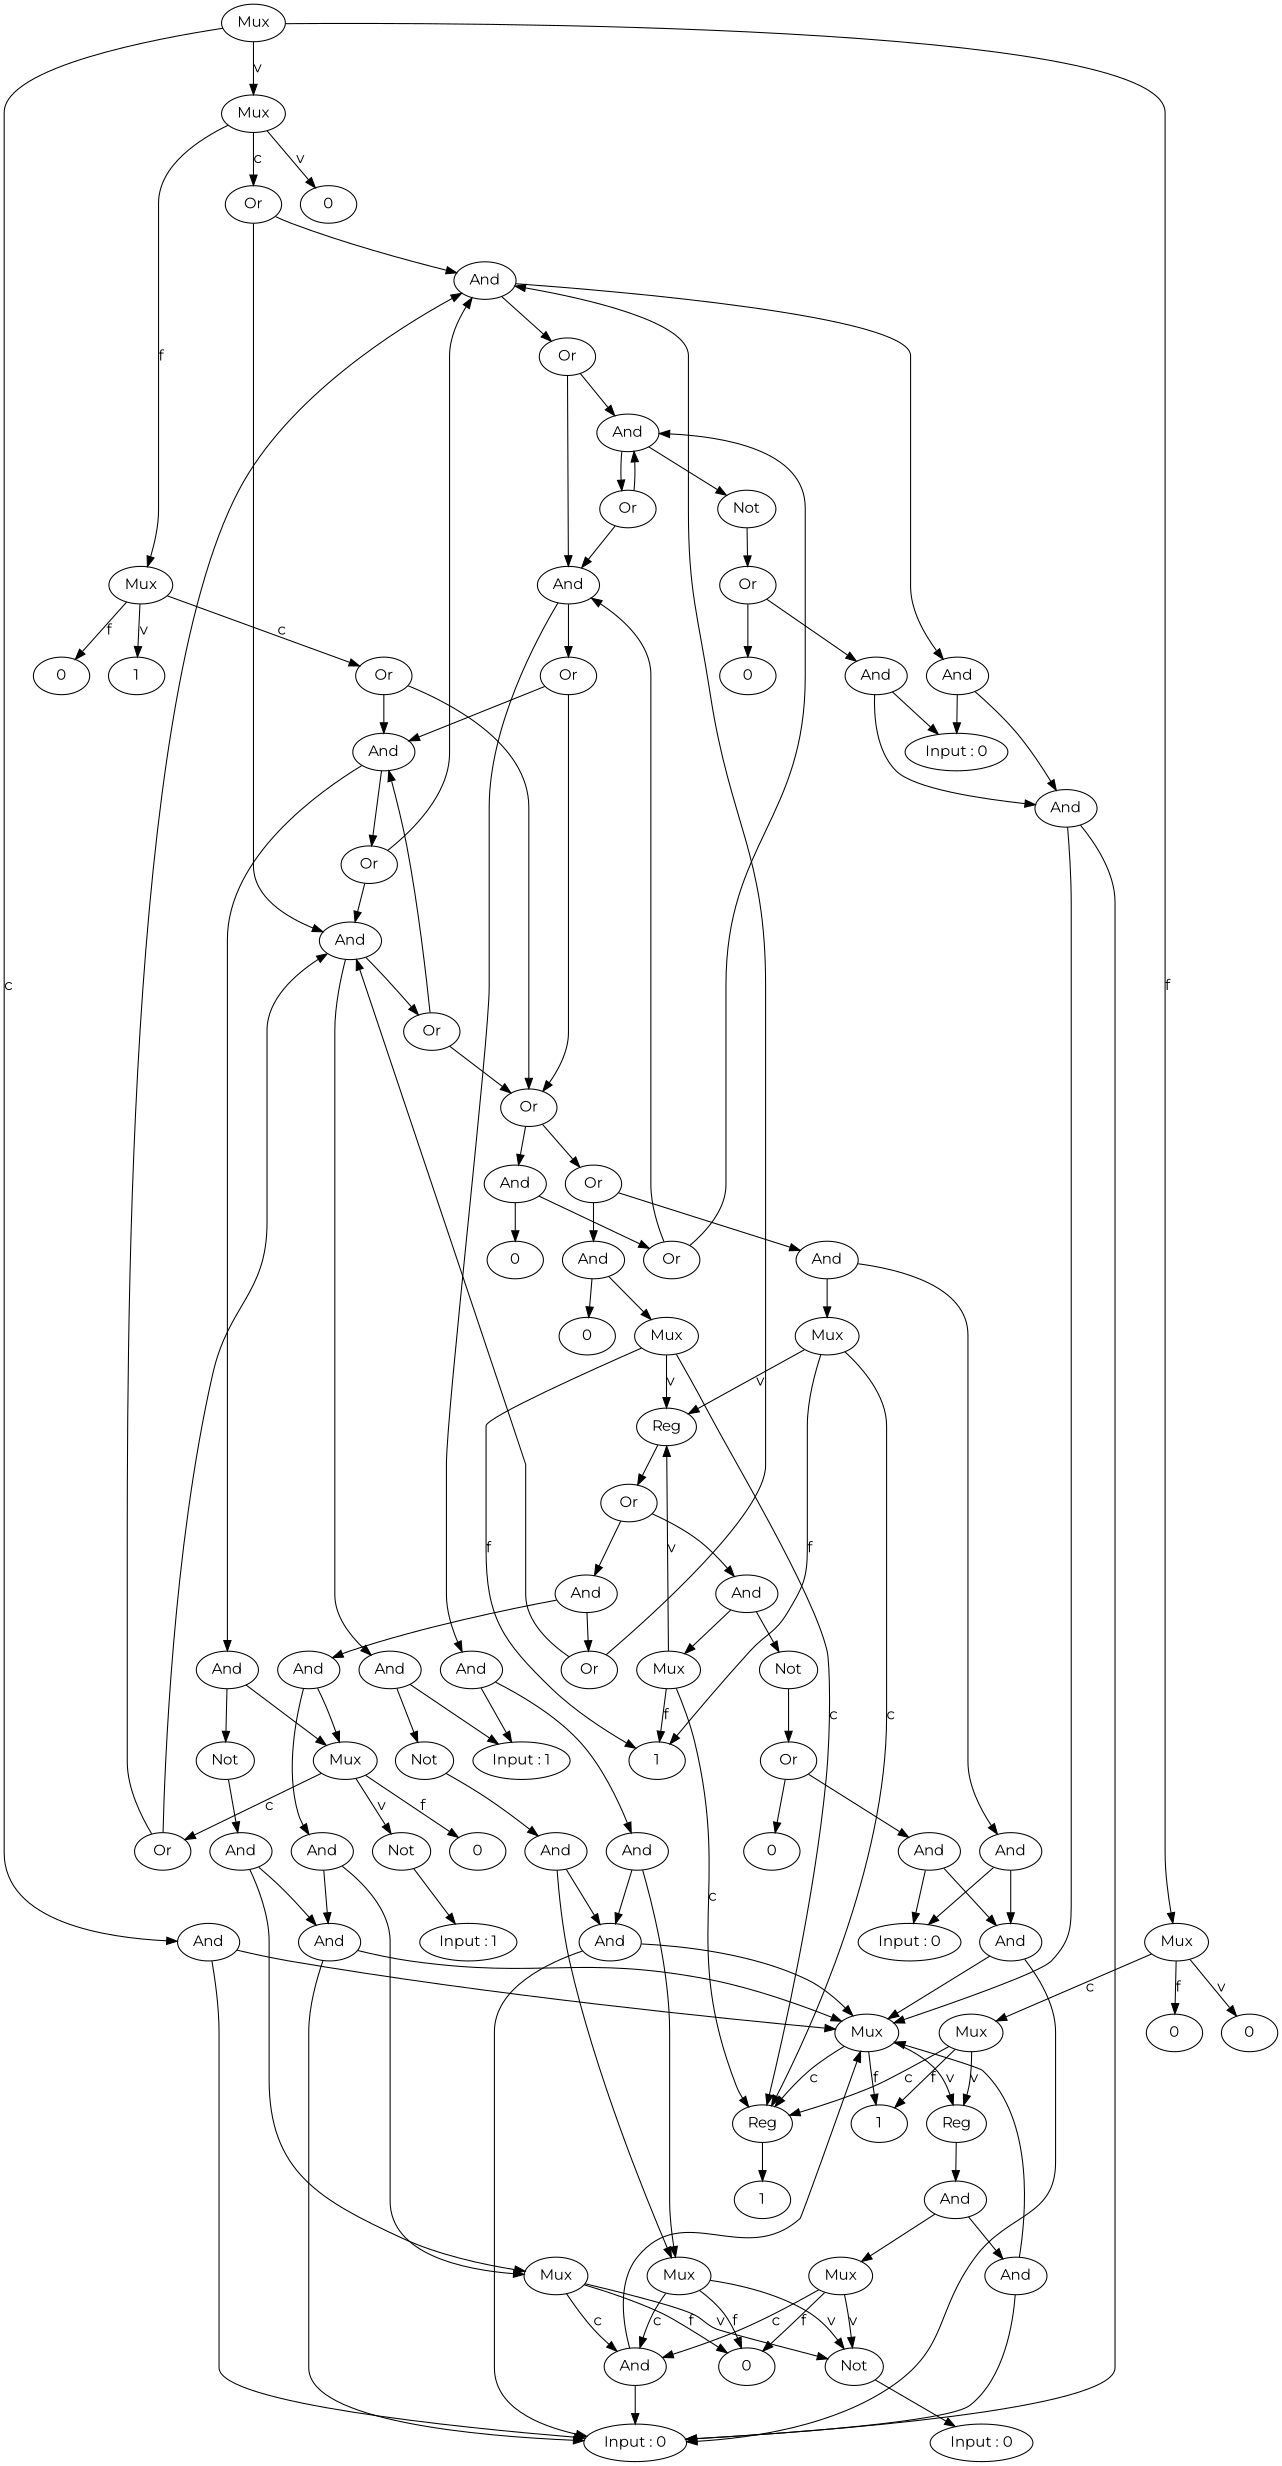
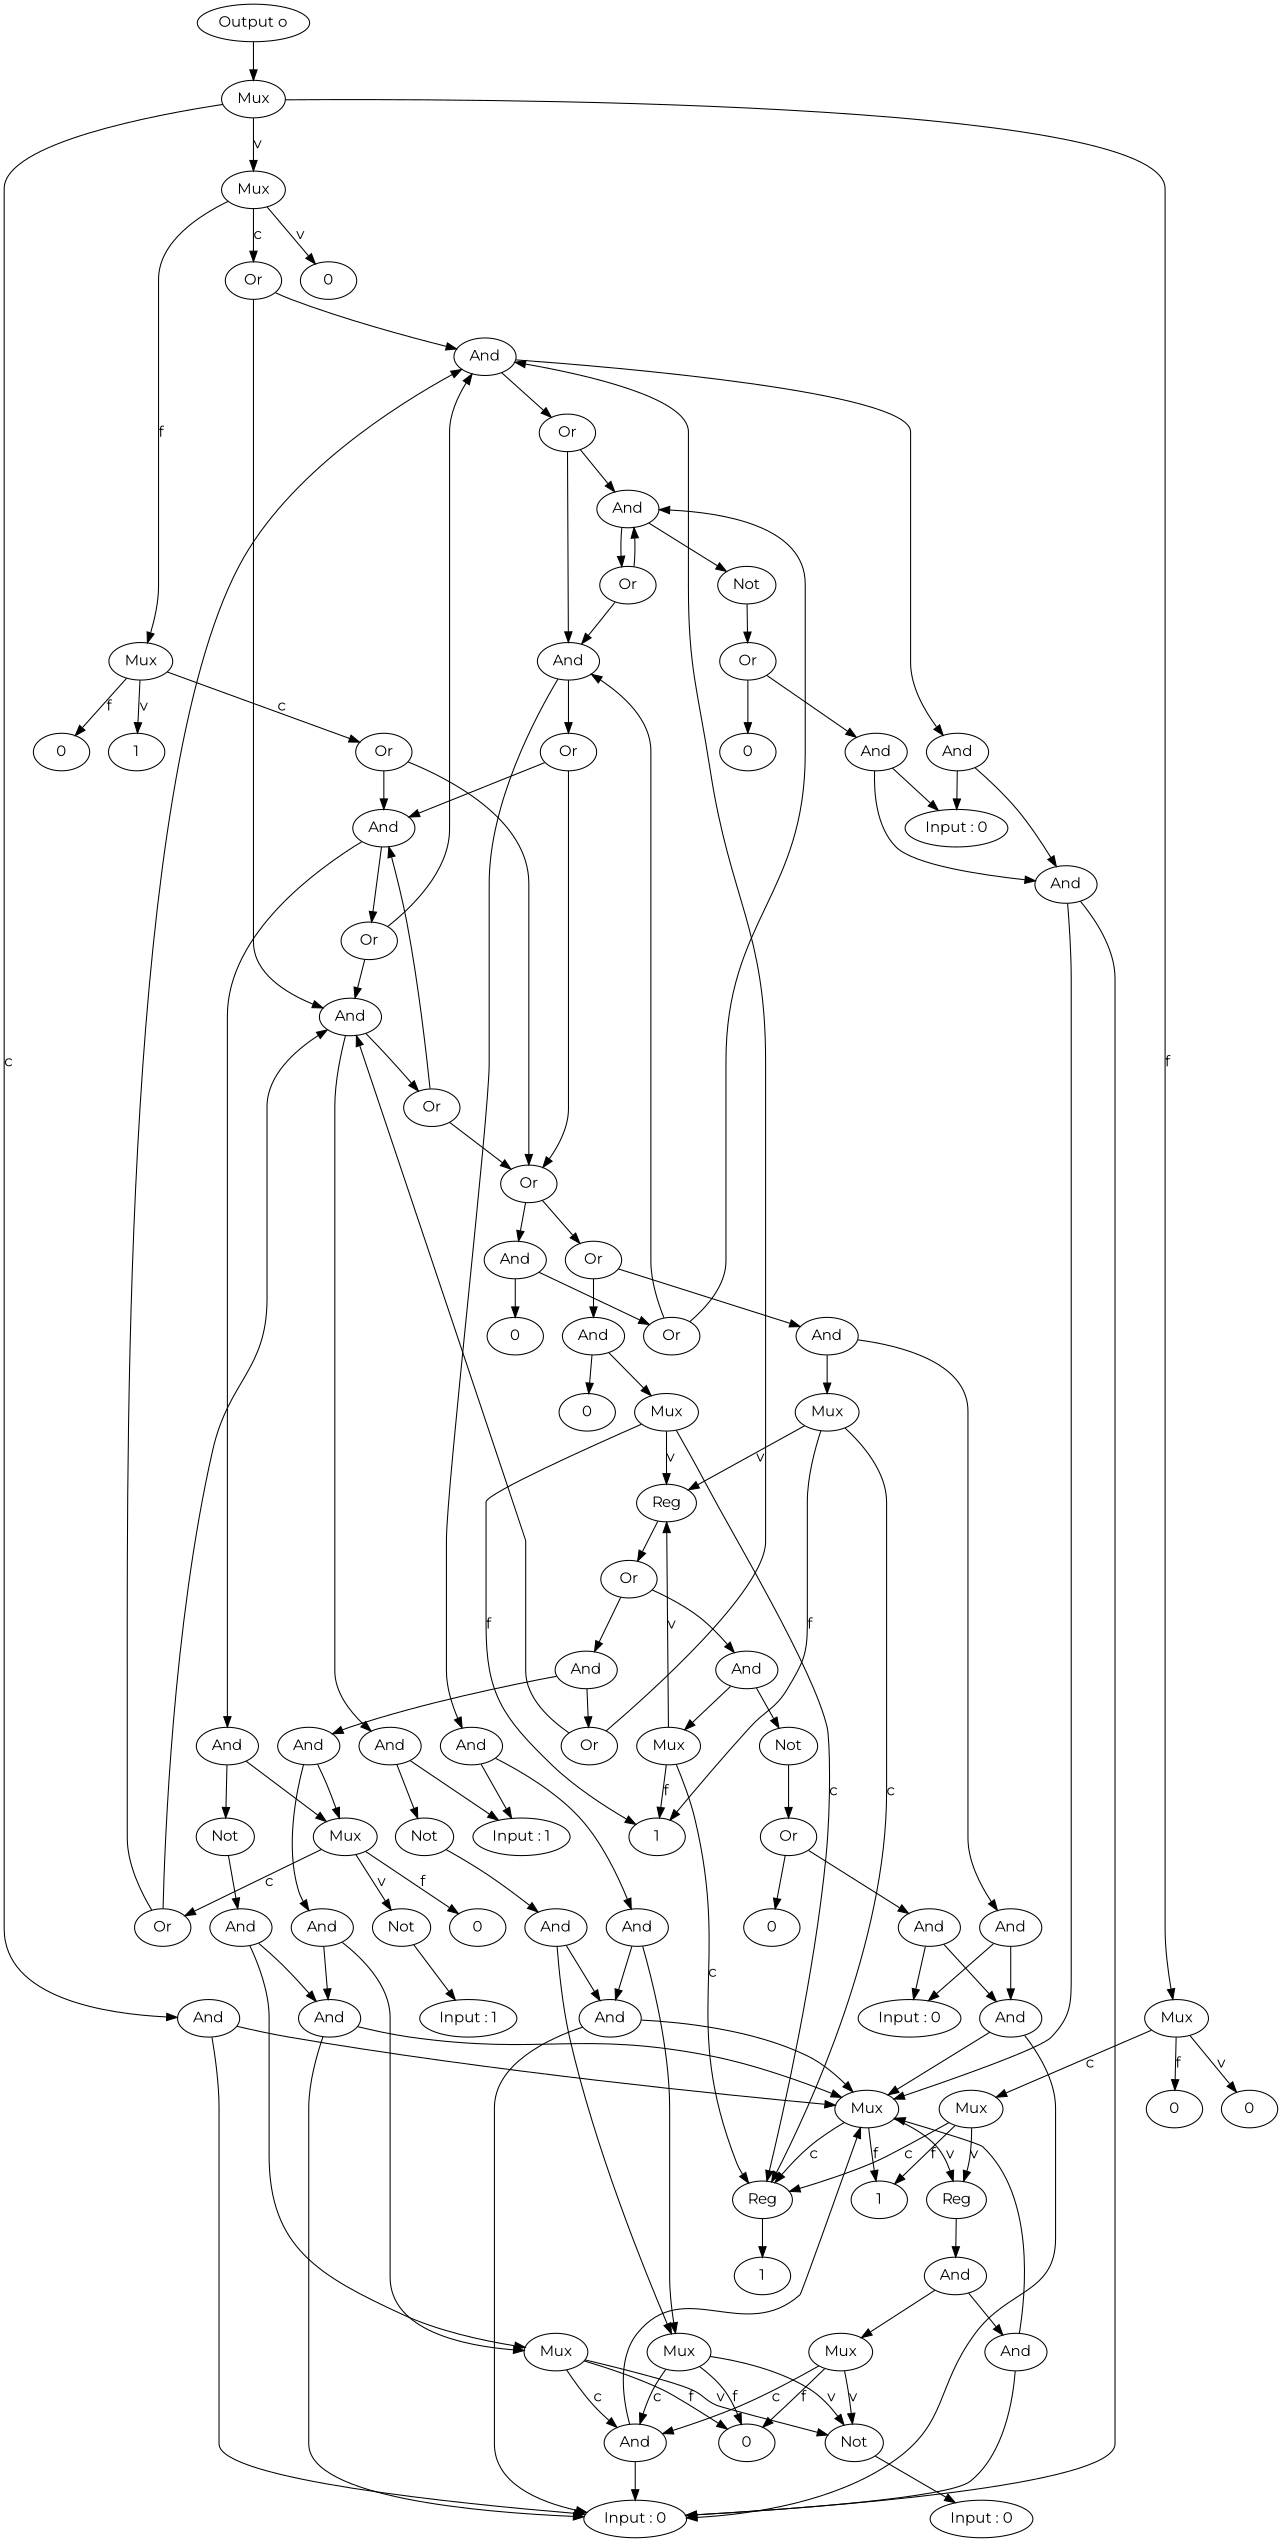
  digraph {
    fontname=Montserrat
    node [fontname=Montserrat]
    edge [fontname=Montserrat]
+   n1 [label="Output o"]
    n2 [label=Mux]
    n3 [label=And]
    n4 [label=Mux]
    n5 [label=Mux]
    n6 [label=Mux]
    n7 [label="Input : 0"]
    n8 [label=Reg]
    n9 [label=Reg]
    n10 [label=1]
    n11 [label=1]
    n12 [label=And]
    n13 [label=And]
    n14 [label=Mux]
    n15 [label=And]
    n16 [label=Not]
    n17 [label=0]
    n18 [label="Input : 0"]
    n19 [label=Or]
    n20 [label=0]
    n21 [label=Mux]
    n22 [label=And]
    n23 [label=And]
    n24 [label=Or]
    n25 [label=And]
    n26 [label=And]
    n27 [label=And]
    n28 [label=Or]
    n29 [label=Not]
    n30 [label=Or]
    n31 [label=And]
    n32 [label=And]
    n33 [label=Or]
    n34 [label=Or]
    n35 [label=And]
    n36 [label=Or]
    n37 [label=And]
    n38 [label=And]
    n39 [label=Or]
    n40 [label=Or]
    n41 [label=0]
    n42 [label=And]
    n43 [label=And]
    n44 [label=Mux]
    n45 [label=And]
    n46 [label=Reg]
    n47 [label=1]
    n48 [label=Or]
    n49 [label=And]
    n50 [label=And]
    n51 [label=Or]
    n52 [label=And]
    n53 [label=Mux]
    n54 [label=And]
    n55 [label=Or]
    n56 [label=Not]
    n57 [label=0]
    n58 [label="Input : 1"]
    n59 [label=Mux]
    n60 [label=And]
    n61 [label=Mux]
    n62 [label=Not]
    n63 [label=Or]
    n64 [label=And]
    n65 [label=0]
    n66 [label="Input : 0"]
    n67 [label=And]
    n68 [label=Mux]
    n69 [label=0]
    n70 [label="Input : 1"]
    n71 [label=Not]
    n72 [label=And]
    n73 [label=Mux]
    n74 [label=And]
    n75 [label=Not]
    n76 [label=And]
    n77 [label=And]
    n78 [label=Or]
    n79 [label=And]
    n80 [label=0]
    n81 [label="Input : 0"]
    n82 [label=And]
    n83 [label=Or]
    n84 [label=1]
    n85 [label=0]
    n86 [label=Mux]
    n87 [label=0]
    n88 [label=0]
+   n1 -> n2
    n2 -> n3 [label=c]
    n2 -> n4 [label=v]
    n2 -> n5 [label=f]
    n3 -> n6
    n3 -> n7
    n4 -> n19 [label=c]
    n4 -> n20 [label=v]
    n4 -> n21 [label=f]
    n5 -> n86 [label=c]
    n5 -> n87 [label=v]
    n5 -> n88 [label=f]
    n6 -> n8 [label=c]
    n6 -> n9 [label=v]
    n6 -> n10 [label=f]
    n8 -> n11
    n9 -> n12
    n12 -> n13
    n12 -> n14
    n13 -> n6
    n13 -> n7
    n14 -> n15 [label=c]
    n14 -> n16 [label=v]
    n14 -> n17 [label=f]
    n15 -> n6
    n15 -> n7
    n16 -> n18
    n19 -> n22
    n19 -> n23
    n21 -> n83 [label=c]
    n21 -> n84 [label=v]
    n21 -> n85 [label=f]
    n22 -> n24
    n22 -> n25
    n23 -> n36
    n23 -> n37
    n24 -> n26
    n24 -> n27
    n25 -> n81
    n25 -> n82
    n26 -> n28
    n26 -> n29
    n27 -> n30
    n27 -> n31
    n28 -> n26
    n28 -> n27
    n29 -> n78
    n30 -> n32
    n30 -> n33
    n31 -> n70
    n31 -> n77
    n32 -> n34
    n32 -> n35
    n33 -> n38
    n33 -> n39
    n34 -> n22
    n34 -> n23
    n35 -> n53
    n35 -> n75
    n36 -> n32
    n36 -> n33
    n37 -> n70
    n37 -> n71
    n38 -> n40
    n38 -> n41
    n39 -> n42
    n39 -> n43
    n40 -> n26
    n40 -> n27
    n42 -> n44
    n42 -> n45
    n43 -> n68
    n43 -> n69
    n44 -> n8 [label=c]
    n44 -> n46 [label=v]
    n44 -> n47 [label=f]
    n45 -> n66
    n45 -> n67
    n46 -> n48
    n48 -> n49
    n48 -> n50
    n49 -> n51
    n49 -> n52
    n50 -> n61
    n50 -> n62
    n51 -> n22
    n51 -> n23
    n52 -> n53
    n52 -> n54
    n53 -> n55 [label=c]
    n53 -> n56 [label=v]
    n53 -> n57 [label=f]
    n54 -> n59
    n54 -> n60
    n55 -> n22
    n55 -> n23
    n56 -> n58
    n59 -> n15 [label=c]
    n59 -> n16 [label=v]
    n59 -> n17 [label=f]
    n60 -> n6
    n60 -> n7
    n61 -> n8 [label=c]
    n61 -> n46 [label=v]
    n61 -> n47 [label=f]
    n62 -> n63
    n63 -> n64
    n63 -> n65
    n64 -> n66
    n64 -> n67
    n67 -> n6
    n67 -> n7
    n68 -> n8 [label=c]
    n68 -> n46 [label=v]
    n68 -> n47 [label=f]
    n71 -> n72
    n72 -> n73
    n72 -> n74
    n73 -> n15 [label=c]
    n73 -> n16 [label=v]
    n73 -> n17 [label=f]
    n74 -> n6
    n74 -> n7
    n75 -> n76
    n76 -> n59
    n76 -> n60
    n77 -> n73
    n77 -> n74
    n78 -> n79
    n78 -> n80
    n79 -> n81
    n79 -> n82
    n82 -> n6
    n82 -> n7
    n83 -> n32
    n83 -> n33
    n86 -> n8 [label=c]
    n86 -> n9 [label=v]
    n86 -> n10 [label=f]
  }
